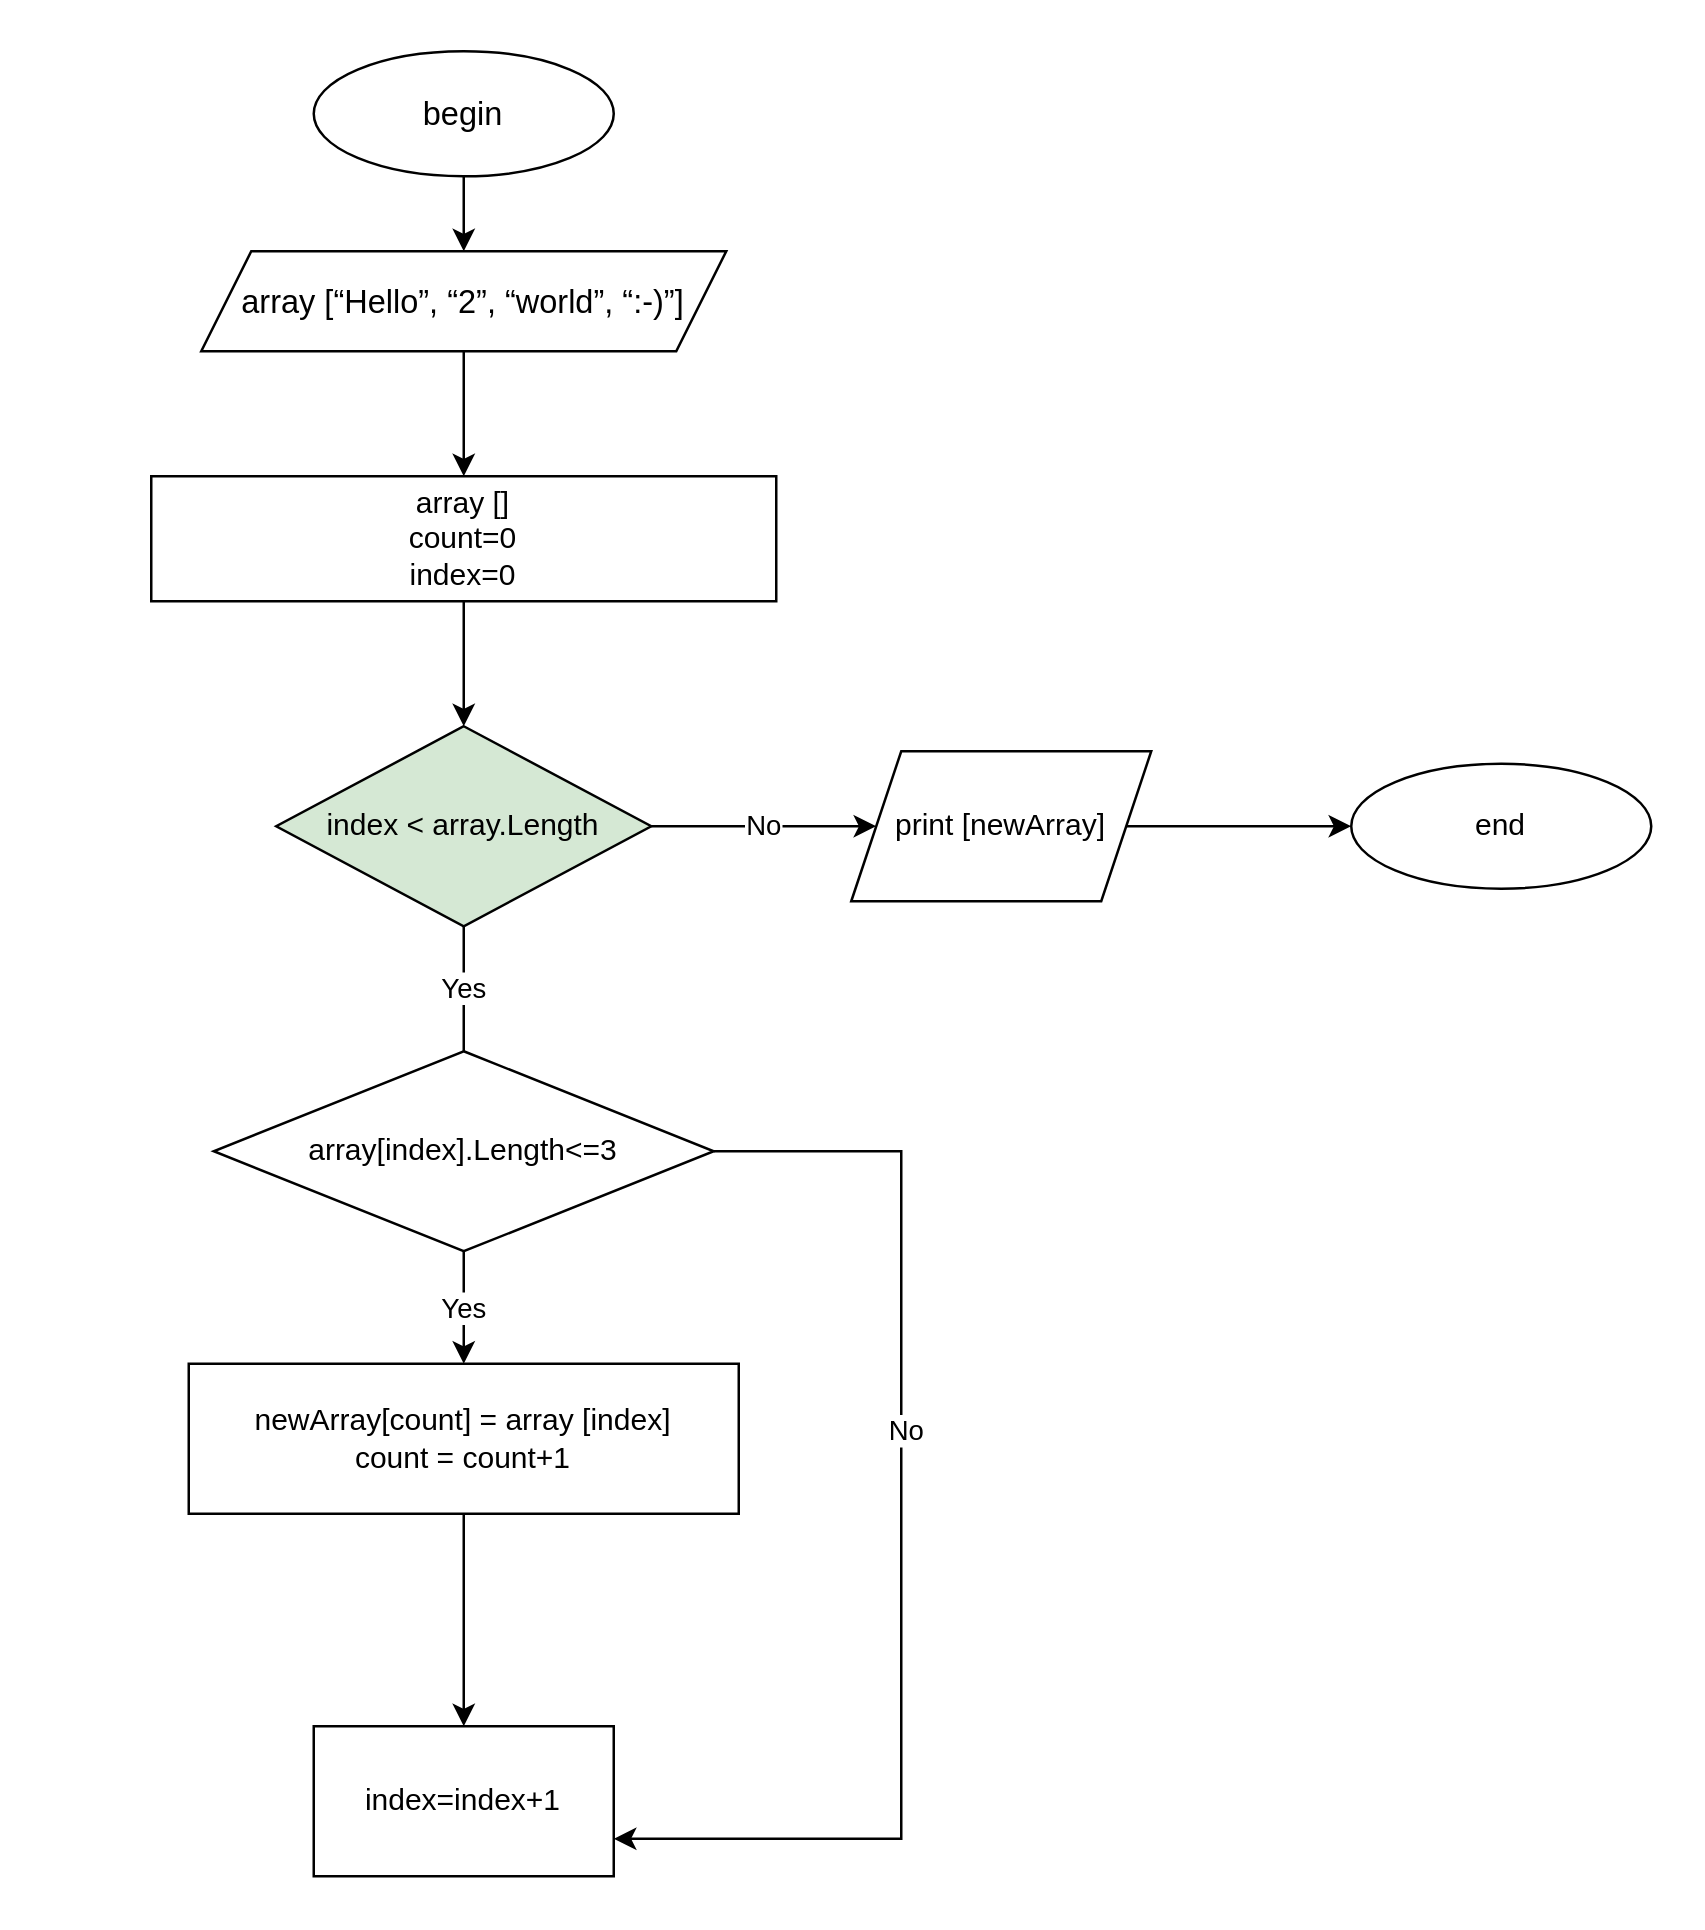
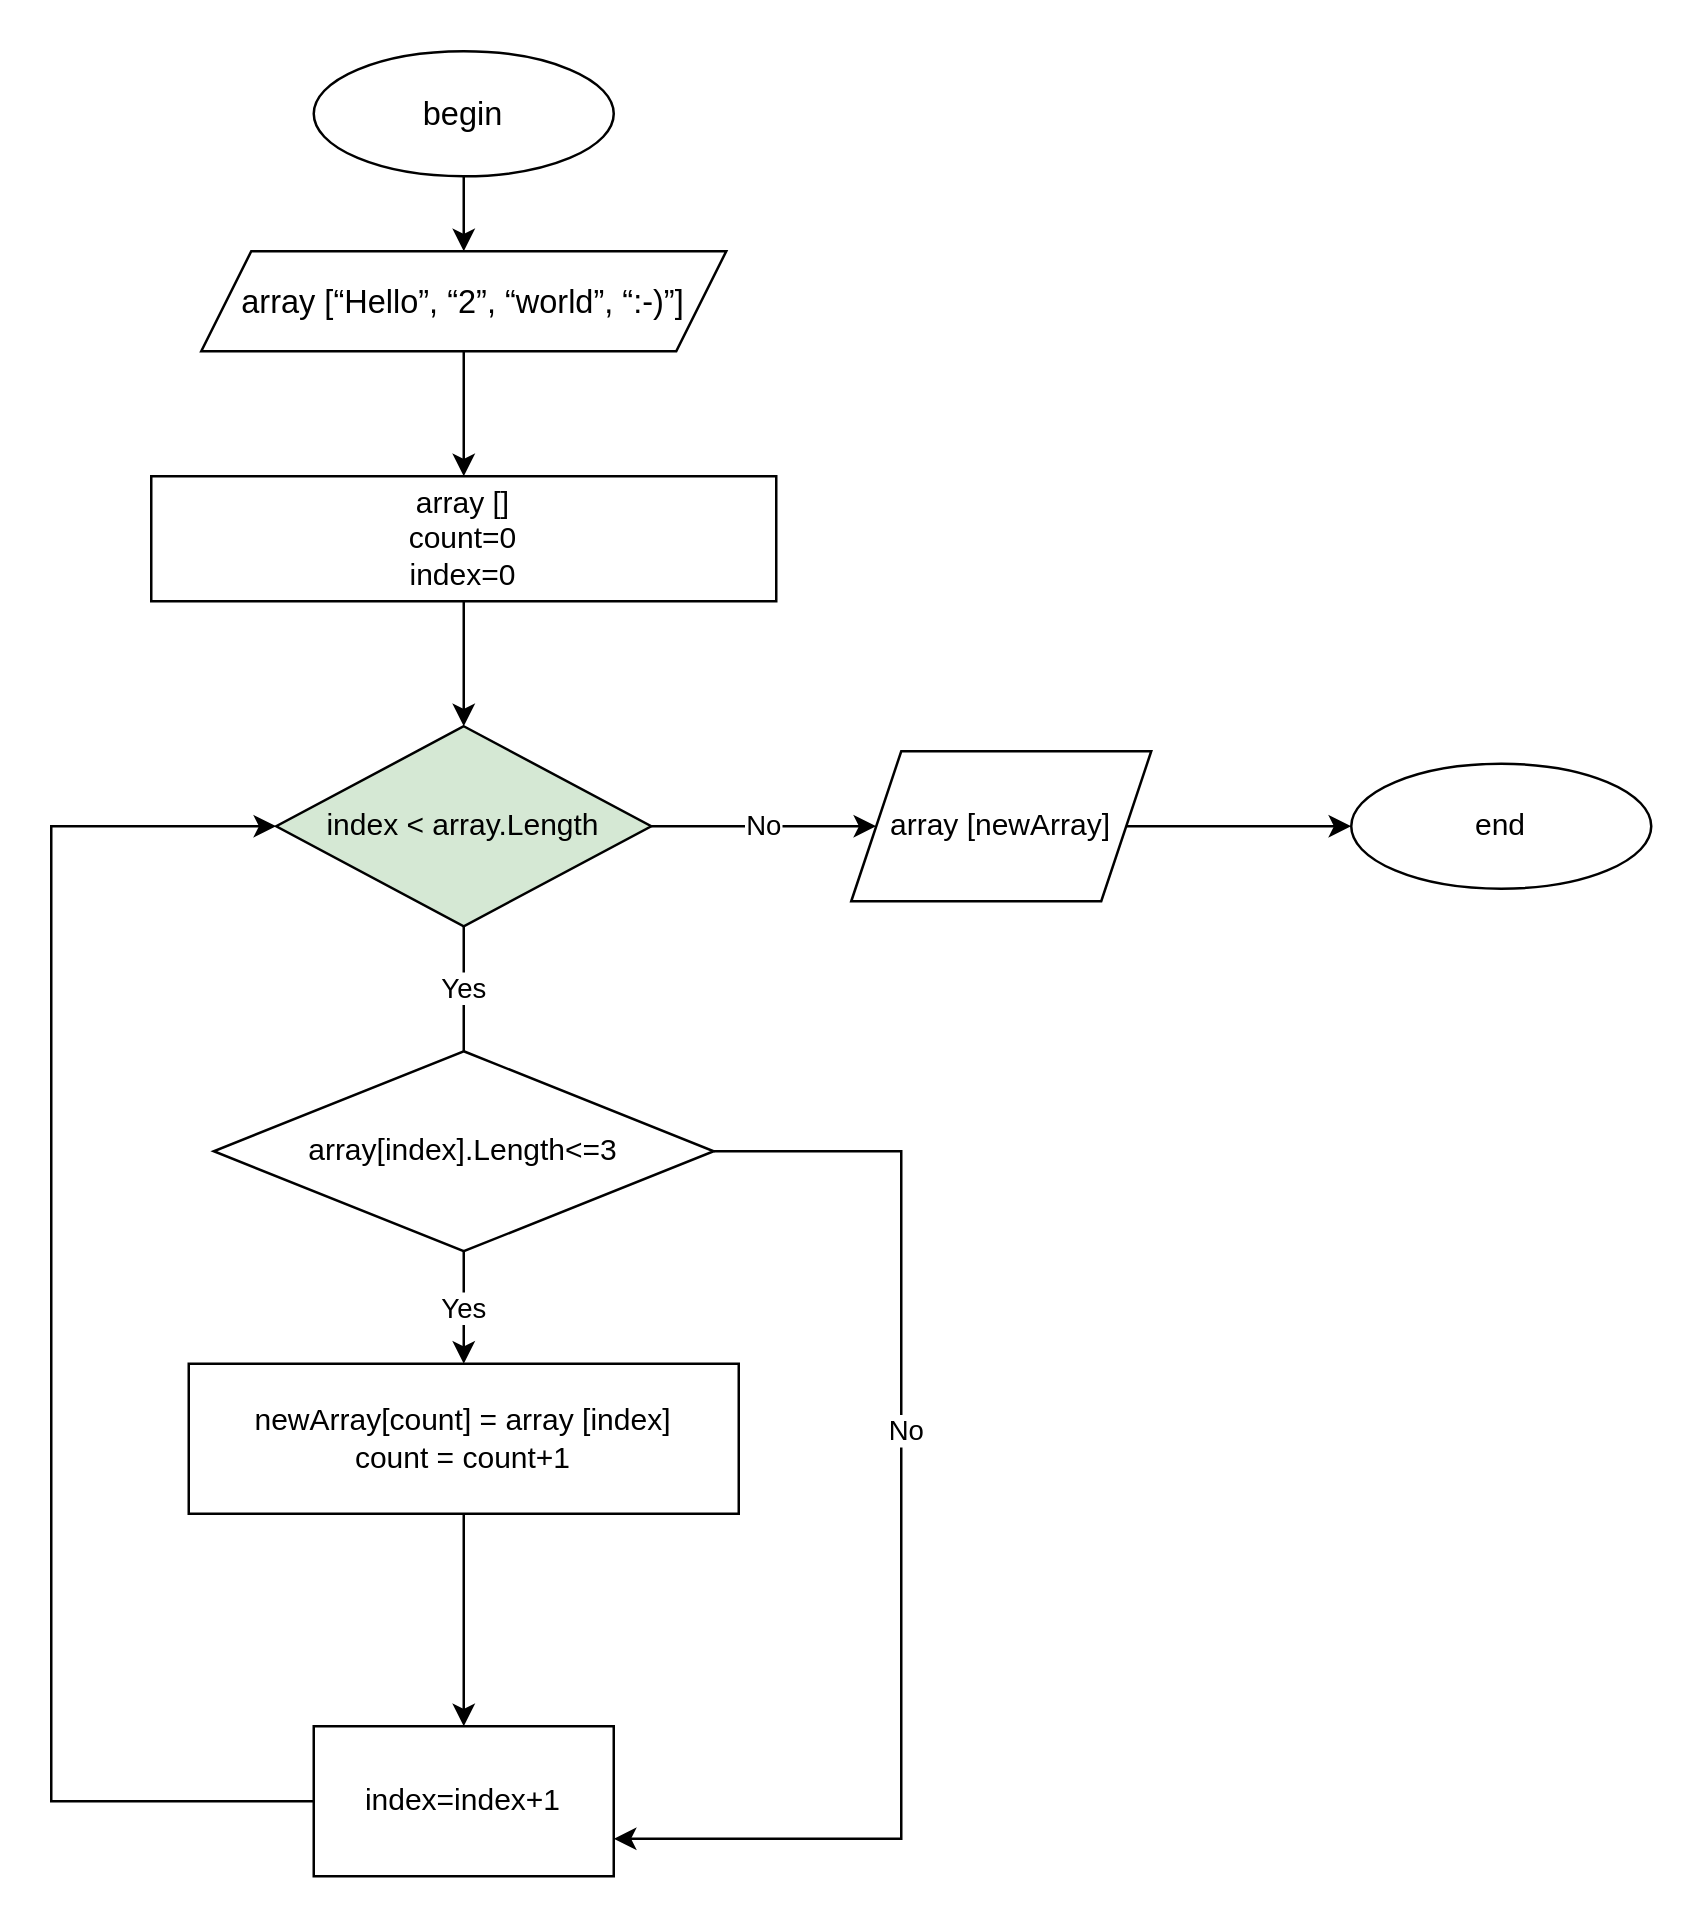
  <mxCell id="0" />
  <mxCell id="1" parent="0" />
  <mxCell id="2" value="" style="edgeStyle=orthogonalEdgeStyle;rounded=0;orthogonalLoop=1;jettySize=auto;html=1;" edge="1" parent="1" source="3" target="11"><mxGeometry relative="1" as="geometry" /></mxCell>
  <mxCell id="3" value="array []&lt;br&gt;count=0&lt;br&gt;index=0" style="rounded=0;whiteSpace=wrap;html=1;" vertex="1" parent="1"><mxGeometry x="60" y="190" width="250" height="50" as="geometry" /></mxCell>
  <mxCell id="4" value="" style="edgeStyle=orthogonalEdgeStyle;rounded=0;orthogonalLoop=1;jettySize=auto;html=1;" edge="1" parent="1" source="5" target="8"><mxGeometry relative="1" as="geometry" /></mxCell>
  <mxCell id="5" value="&lt;font style=&quot;font-size: 13px;&quot;&gt;begin&lt;/font&gt;" style="ellipse;whiteSpace=wrap;html=1;" vertex="1" parent="1"><mxGeometry x="125" width="120" height="50" as="geometry" y="20" /></mxCell>
  <mxCell id="6" value="end" style="ellipse;whiteSpace=wrap;html=1;" vertex="1" parent="1"><mxGeometry x="540" y="305" width="120" height="50" as="geometry" /></mxCell>
  <mxCell id="7" value="" style="edgeStyle=orthogonalEdgeStyle;rounded=0;orthogonalLoop=1;jettySize=auto;html=1;" edge="1" parent="1" source="8" target="3"><mxGeometry relative="1" as="geometry" /></mxCell>
  <mxCell id="8" value="&lt;font style=&quot;font-size: 13px;&quot;&gt;array [“Hello”, “2”, “world”, “:-)”]&lt;/font&gt;" style="shape=parallelogram;perimeter=parallelogramPerimeter;whiteSpace=wrap;html=1;fixedSize=1;" vertex="1" parent="1"><mxGeometry x="80" y="100" width="210" height="40" as="geometry" /></mxCell>
  <mxCell id="9" value="No" style="edgeStyle=orthogonalEdgeStyle;rounded=0;orthogonalLoop=1;jettySize=auto;html=1;" edge="1" parent="1" source="11" target="13"><mxGeometry relative="1" as="geometry" /></mxCell>
  <mxCell id="10" value="Yes" style="edgeStyle=orthogonalEdgeStyle;rounded=0;orthogonalLoop=1;jettySize=auto;html=1;endArrow=none;" edge="1" parent="1" source="11" target="17"><mxGeometry relative="1" as="geometry" /></mxCell>
  <mxCell id="11" value="index &amp;lt; array.Length" style="rhombus;whiteSpace=wrap;html=1;fillColor=#d5e8d4;" vertex="1" parent="1"><mxGeometry x="110" y="290" width="150" height="80" as="geometry" /></mxCell>
  <mxCell id="12" value="" style="edgeStyle=orthogonalEdgeStyle;rounded=0;orthogonalLoop=1;jettySize=auto;html=1;" edge="1" parent="1" source="13" target="6"><mxGeometry relative="1" as="geometry" /></mxCell>
- <mxCell id="13" value="print [newArray]" style="shape=parallelogram;perimeter=parallelogramPerimeter;whiteSpace=wrap;html=1;fixedSize=1;" vertex="1" parent="1"><mxGeometry x="340" y="300" width="120" height="60" as="geometry" /></mxCell>
+ <mxCell id="13" value="array [newArray]" style="shape=parallelogram;perimeter=parallelogramPerimeter;whiteSpace=wrap;html=1;fixedSize=1;" vertex="1" parent="1"><mxGeometry x="340" y="300" width="120" height="60" as="geometry" /></mxCell>
  <mxCell id="14" value="Yes" style="edgeStyle=orthogonalEdgeStyle;rounded=0;orthogonalLoop=1;jettySize=auto;html=1;" edge="1" parent="1" source="17" target="21"><mxGeometry relative="1" as="geometry" /></mxCell>
  <mxCell id="15" style="edgeStyle=orthogonalEdgeStyle;rounded=0;orthogonalLoop=1;jettySize=auto;html=1;entryX=1;entryY=0.75;entryDx=0;entryDy=0;" edge="1" parent="1" source="17" target="19"><mxGeometry relative="1" as="geometry"><Array as="points"><mxPoint x="360" y="460" /><mxPoint x="360" y="735" /></Array></mxGeometry></mxCell>
  <mxCell id="16" value="No" style="edgeLabel;html=1;align=center;verticalAlign=middle;resizable=0;points=[];" vertex="1" connectable="0" parent="15"><mxGeometry x="-0.199" y="1" relative="1" as="geometry"><mxPoint as="offset" /></mxGeometry></mxCell>
  <mxCell id="17" value="array[index].Length&amp;lt;=3" style="rhombus;whiteSpace=wrap;html=1;" vertex="1" parent="1"><mxGeometry x="85" y="420" width="200" height="80" as="geometry" /></mxCell>
+ <mxCell id="18" style="edgeStyle=orthogonalEdgeStyle;rounded=0;orthogonalLoop=1;jettySize=auto;html=1;entryX=0;entryY=0.5;entryDx=0;entryDy=0;" edge="1" parent="1" source="19" target="11"><mxGeometry relative="1" as="geometry"><Array as="points"><mxPoint x="20" y="720" /><mxPoint x="20" y="330" /></Array></mxGeometry></mxCell>
  <mxCell id="19" value="index=index+1" style="rounded=0;whiteSpace=wrap;html=1;" vertex="1" parent="1"><mxGeometry x="125" y="690" width="120" height="60" as="geometry" /></mxCell>
  <mxCell id="20" value="" style="edgeStyle=orthogonalEdgeStyle;rounded=0;orthogonalLoop=1;jettySize=auto;html=1;" edge="1" parent="1" source="21" target="19"><mxGeometry relative="1" as="geometry" /></mxCell>
  <mxCell id="21" value="newArray[count] = array [index]&lt;br&gt;count = count+1" style="rounded=0;whiteSpace=wrap;html=1;" vertex="1" parent="1"><mxGeometry x="75" y="545" width="220" height="60" as="geometry" /></mxCell>
